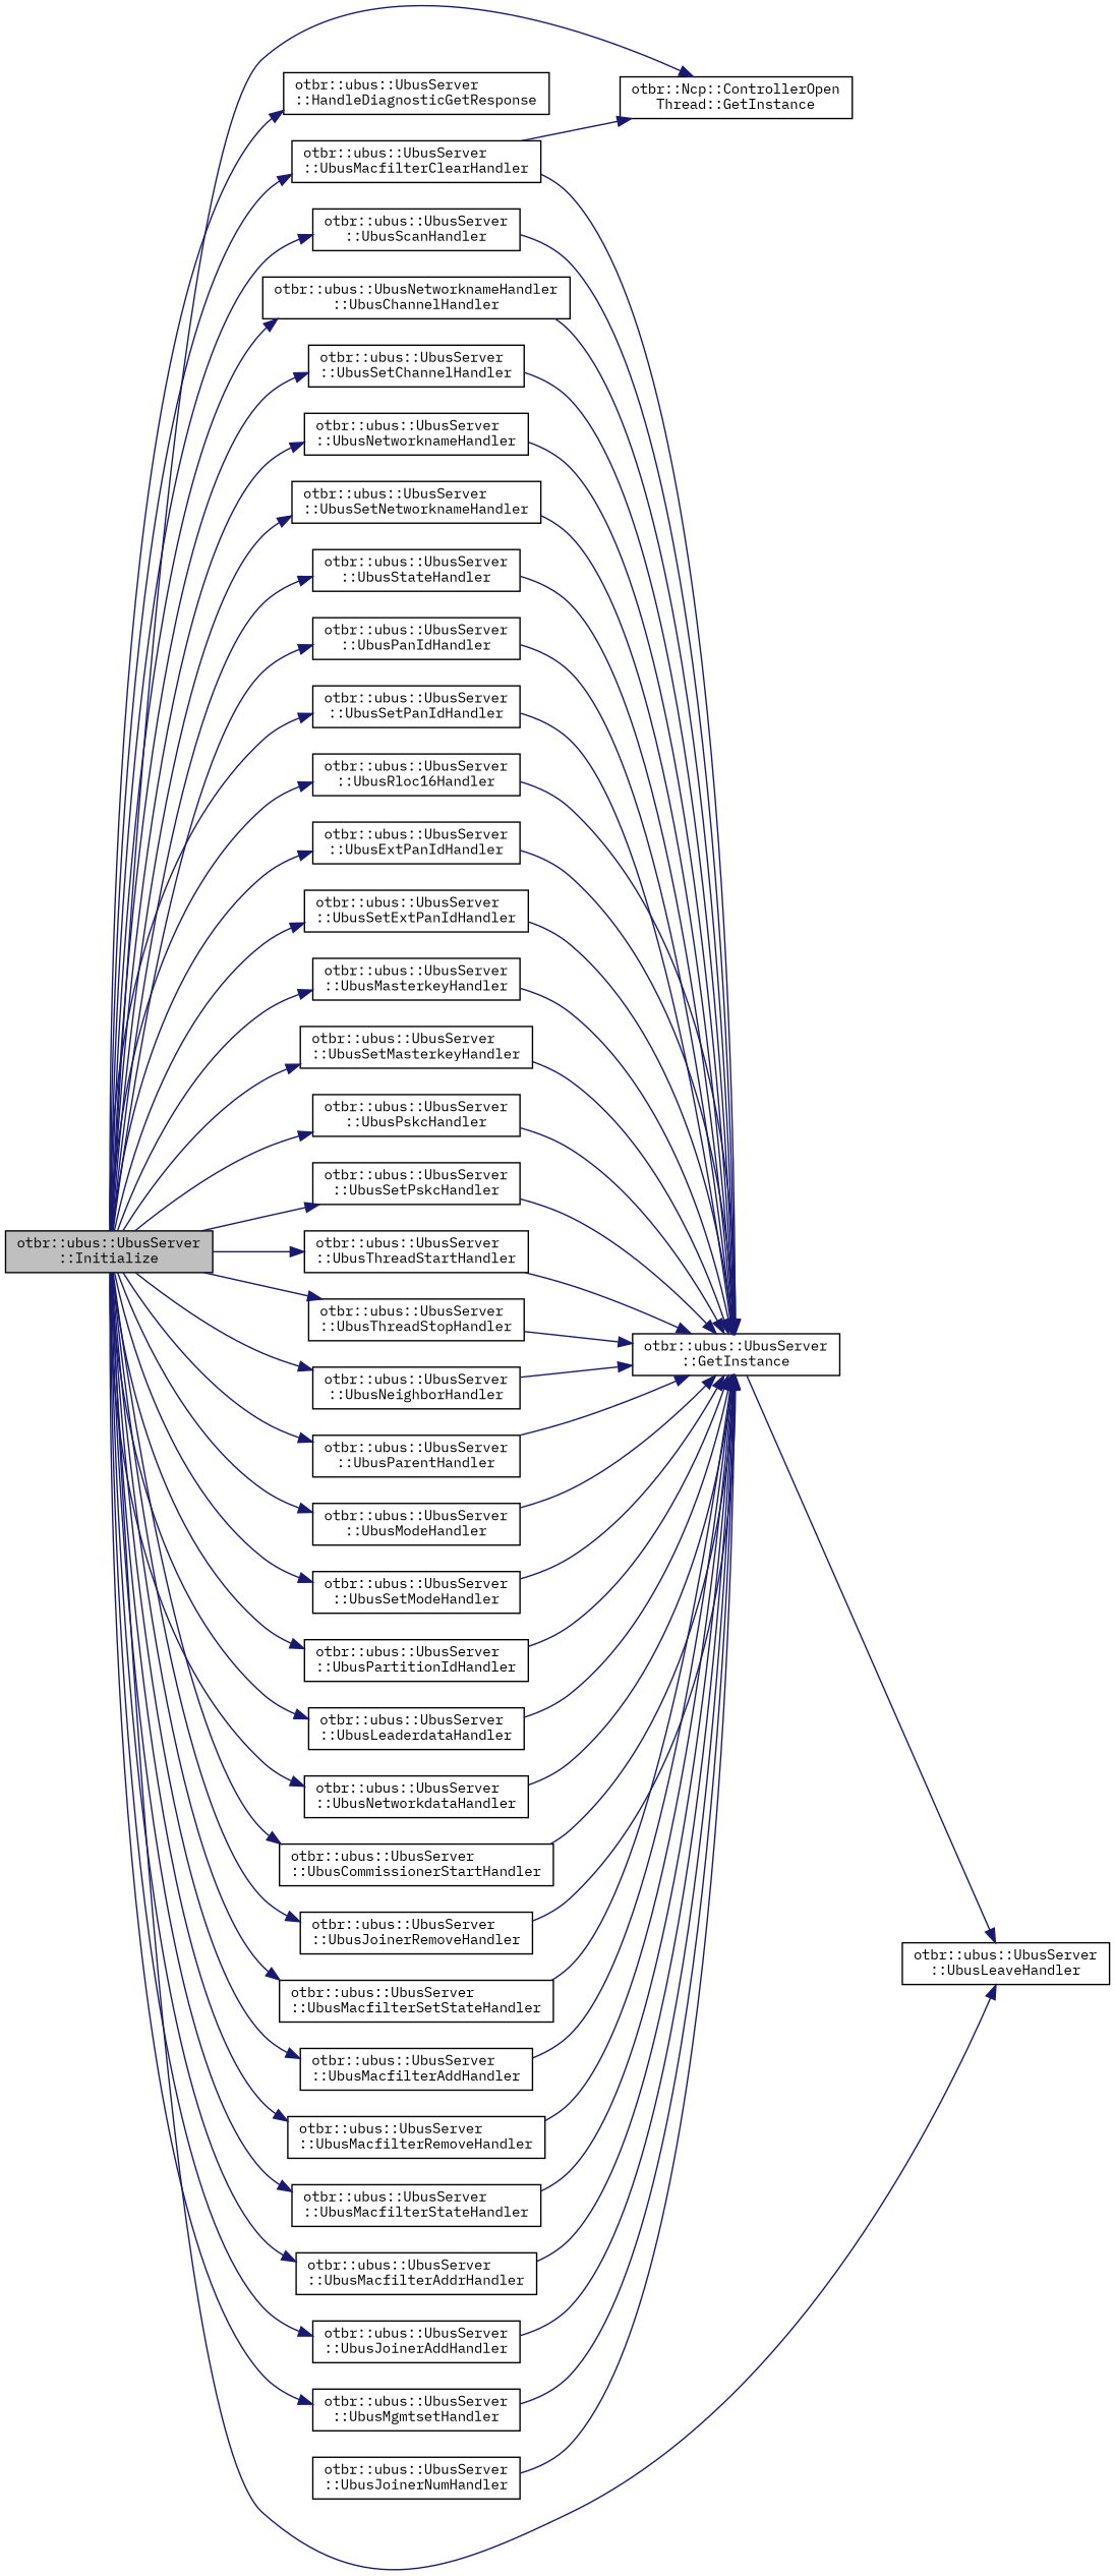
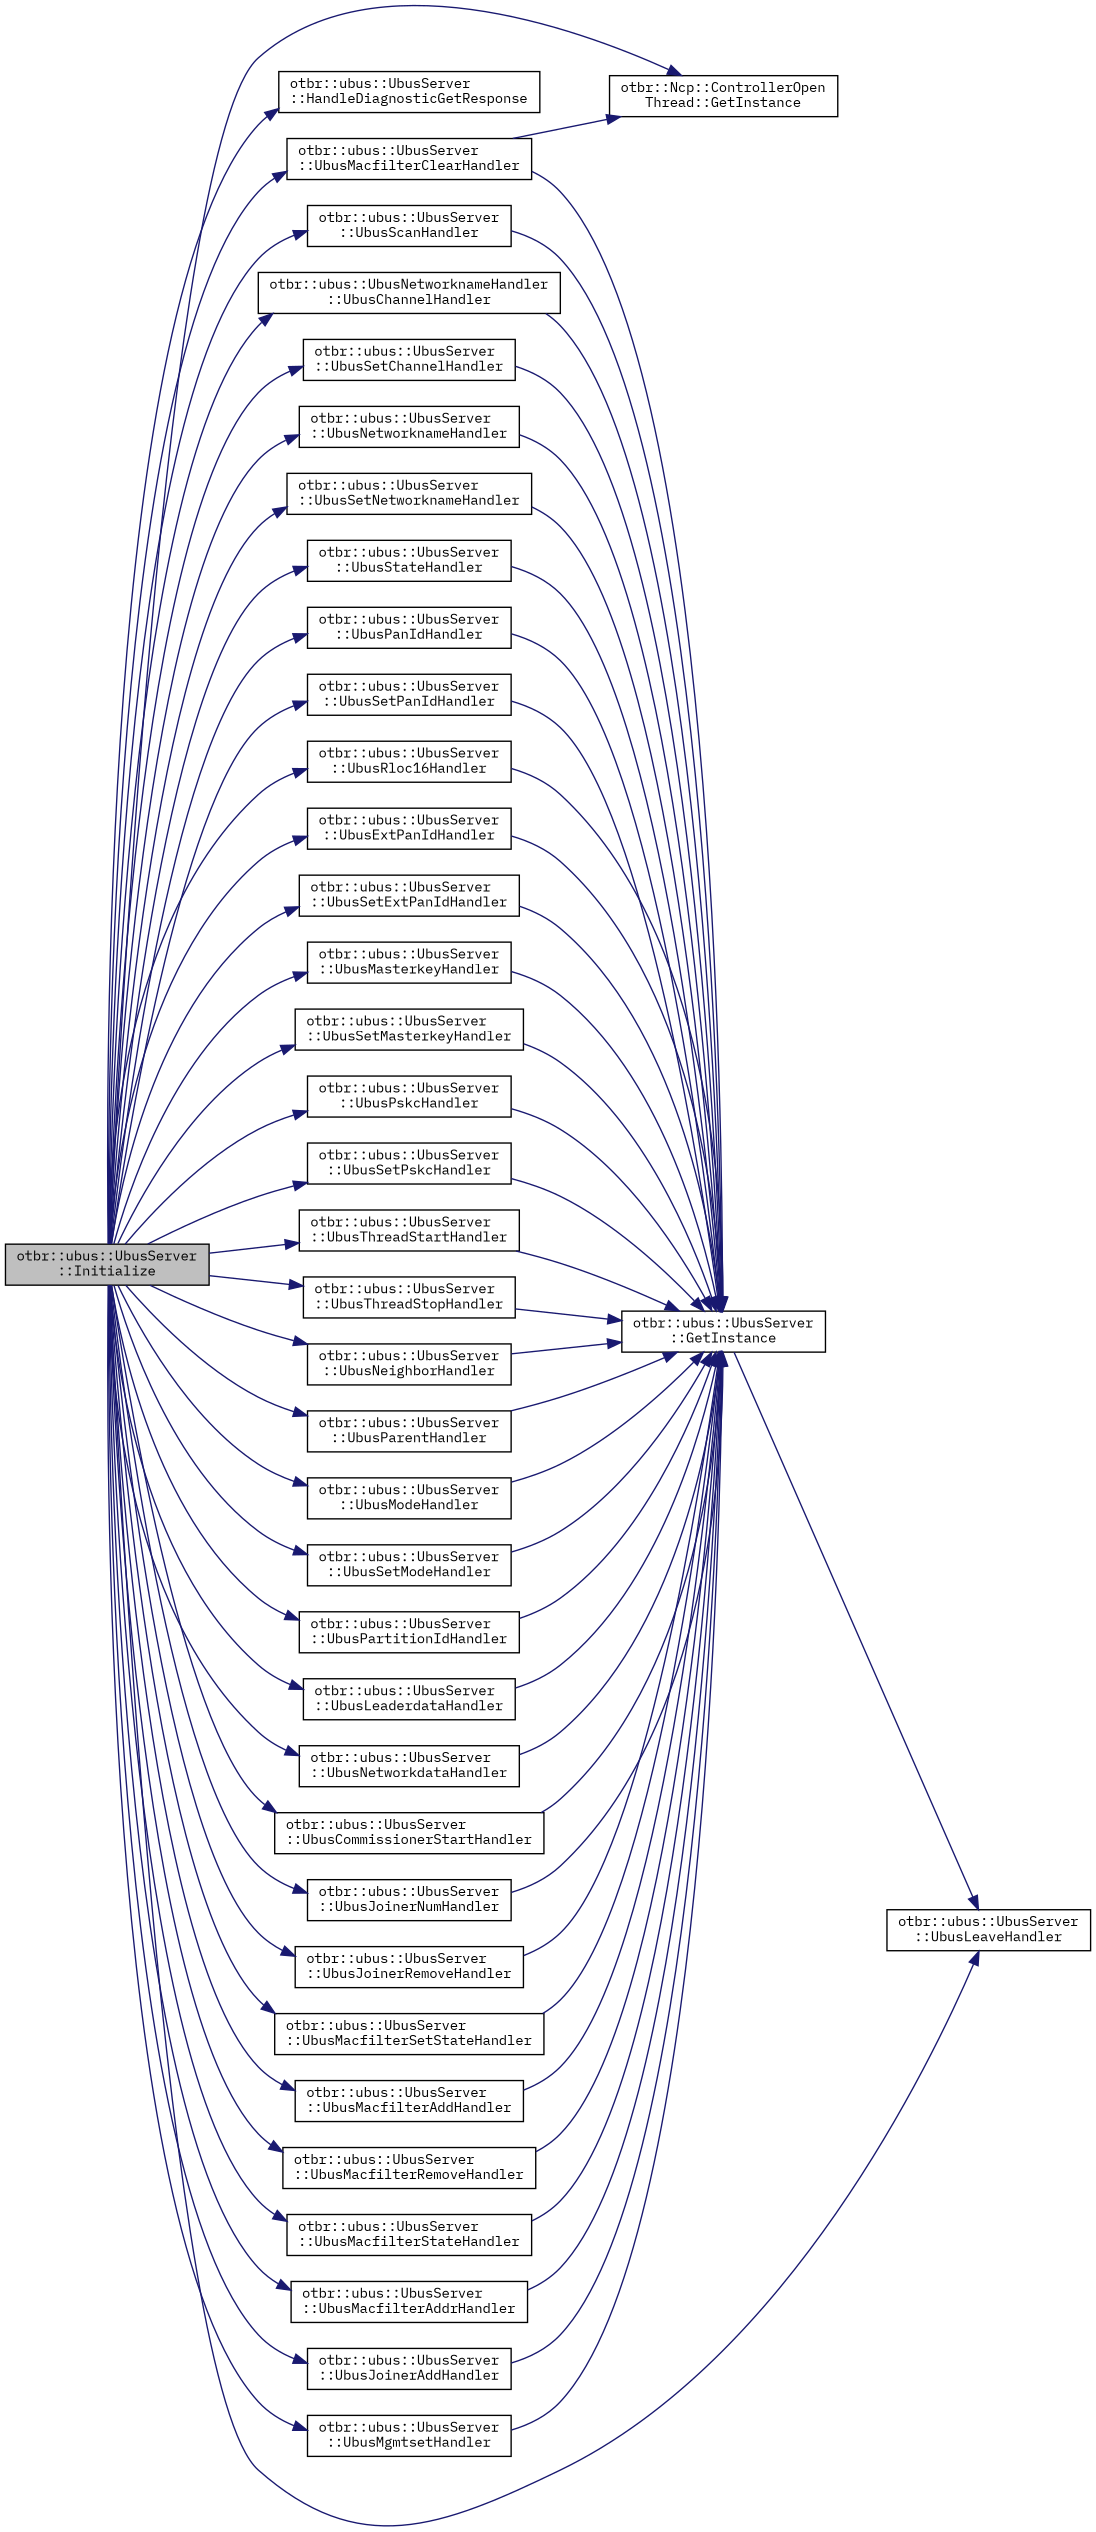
  digraph {
    fontname="IBM Plex Mono"
    rankdir=LR
    node [color=black fillcolor=white fontname="IBM Plex Mono" fontsize=10 shape=record style=filled]
    edge [color=midnightblue fontname="IBM Plex Mono" fontsize=10 labelfontname=Helvetica labelfontsize=10 style=solid]
    n1 [fillcolor=grey75 fontcolor=black height=0.2 label="otbr::ubus::UbusServer\l::Initialize" width=0.4]
    n2 [height=0.2 label="otbr::Ncp::ControllerOpen\lThread::GetInstance" width=0.4]
    n3 [height=0.2 label="otbr::ubus::UbusServer\l::HandleDiagnosticGetResponse" width=0.4]
    n4 [height=0.2 label="otbr::ubus::UbusServer\l::UbusScanHandler" width=0.4]
    n5 [height=0.2 label="otbr::ubus::UbusNetworknameHandler\l::UbusChannelHandler" width=0.4]
    n6 [height=0.2 label="otbr::ubus::UbusServer\l::UbusSetChannelHandler" width=0.4]
    n7 [height=0.2 label="otbr::ubus::UbusServer\l::UbusNetworknameHandler" width=0.4]
    n8 [height=0.2 label="otbr::ubus::UbusServer\l::UbusSetNetworknameHandler" width=0.4]
    n9 [height=0.2 label="otbr::ubus::UbusServer\l::UbusStateHandler" width=0.4]
    n10 [height=0.2 label="otbr::ubus::UbusServer\l::UbusPanIdHandler" width=0.4]
    n11 [height=0.2 label="otbr::ubus::UbusServer\l::UbusSetPanIdHandler" width=0.4]
    n12 [height=0.2 label="otbr::ubus::UbusServer\l::UbusRloc16Handler" width=0.4]
    n13 [height=0.2 label="otbr::ubus::UbusServer\l::UbusExtPanIdHandler" width=0.4]
    n14 [height=0.2 label="otbr::ubus::UbusServer\l::UbusSetExtPanIdHandler" width=0.4]
    n15 [height=0.2 label="otbr::ubus::UbusServer\l::UbusMasterkeyHandler" width=0.4]
    n16 [height=0.2 label="otbr::ubus::UbusServer\l::UbusSetMasterkeyHandler" width=0.4]
    n17 [height=0.2 label="otbr::ubus::UbusServer\l::UbusPskcHandler" width=0.4]
    n18 [height=0.2 label="otbr::ubus::UbusServer\l::UbusSetPskcHandler" width=0.4]
    n19 [height=0.2 label="otbr::ubus::UbusServer\l::UbusThreadStartHandler" width=0.4]
    n20 [height=0.2 label="otbr::ubus::UbusServer\l::UbusThreadStopHandler" width=0.4]
    n21 [height=0.2 label="otbr::ubus::UbusServer\l::UbusNeighborHandler" width=0.4]
    n22 [height=0.2 label="otbr::ubus::UbusServer\l::UbusParentHandler" width=0.4]
    n23 [height=0.2 label="otbr::ubus::UbusServer\l::UbusModeHandler" width=0.4]
    n24 [height=0.2 label="otbr::ubus::UbusServer\l::UbusSetModeHandler" width=0.4]
    n25 [height=0.2 label="otbr::ubus::UbusServer\l::UbusPartitionIdHandler" width=0.4]
    n26 [height=0.2 label="otbr::ubus::UbusServer\l::UbusLeaveHandler" width=0.4]
    n27 [height=0.2 label="otbr::ubus::UbusServer\l::UbusLeaderdataHandler" width=0.4]
    n28 [height=0.2 label="otbr::ubus::UbusServer\l::UbusNetworkdataHandler" width=0.4]
    n29 [height=0.2 label="otbr::ubus::UbusServer\l::UbusCommissionerStartHandler" width=0.4]
    n30 [height=0.2 label="otbr::ubus::UbusServer\l::UbusJoinerNumHandler" width=0.4]
    n31 [height=0.2 label="otbr::ubus::UbusServer\l::UbusJoinerRemoveHandler" width=0.4]
    n32 [height=0.2 label="otbr::ubus::UbusServer\l::UbusMacfilterSetStateHandler" width=0.4]
    n33 [height=0.2 label="otbr::ubus::UbusServer\l::UbusMacfilterAddHandler" width=0.4]
    n34 [height=0.2 label="otbr::ubus::UbusServer\l::UbusMacfilterRemoveHandler" width=0.4]
    n35 [height=0.2 label="otbr::ubus::UbusServer\l::UbusMacfilterClearHandler" width=0.4]
    n36 [height=0.2 label="otbr::ubus::UbusServer\l::UbusMacfilterStateHandler" width=0.4]
    n37 [height=0.2 label="otbr::ubus::UbusServer\l::UbusMacfilterAddrHandler" width=0.4]
    n38 [height=0.2 label="otbr::ubus::UbusServer\l::UbusJoinerAddHandler" width=0.4]
    n39 [height=0.2 label="otbr::ubus::UbusServer\l::UbusMgmtsetHandler" width=0.4]
    n40 [height=0.2 label="otbr::ubus::UbusServer\l::GetInstance" width=0.4]
    n1 -> n2
    n1 -> n3
    n1 -> n4
    n1 -> n5
    n1 -> n6
    n1 -> n7
    n1 -> n8
    n1 -> n9
    n1 -> n10
    n1 -> n11
    n1 -> n12
    n1 -> n13
    n1 -> n14
    n1 -> n15
    n1 -> n16
    n1 -> n17
    n1 -> n18
    n1 -> n19
    n1 -> n20
    n1 -> n21
    n1 -> n22
    n1 -> n23
    n1 -> n24
    n1 -> n25
    n1 -> n26
    n1 -> n27
    n1 -> n28
    n1 -> n29
+   n1 -> n30
    n1 -> n31
    n1 -> n32
    n1 -> n33
    n1 -> n34
    n1 -> n35
    n1 -> n36
    n1 -> n37
    n1 -> n38
    n1 -> n39
    n4 -> n40
    n5 -> n40
    n6 -> n40
    n7 -> n40
    n8 -> n40
    n9 -> n40
    n10 -> n40
    n11 -> n40
    n12 -> n40
    n13 -> n40
    n14 -> n40
    n15 -> n40
    n16 -> n40
    n17 -> n40
    n18 -> n40
    n19 -> n40
    n20 -> n40
    n21 -> n40
    n22 -> n40
    n23 -> n40
    n24 -> n40
    n25 -> n40
    n27 -> n40
    n28 -> n40
    n29 -> n40
    n30 -> n40
    n31 -> n40
    n32 -> n40
    n33 -> n40
    n34 -> n40
    n35 -> n2
    n35 -> n40
    n36 -> n40
    n37 -> n40
    n38 -> n40
    n39 -> n40
    n40 -> n26
  }
